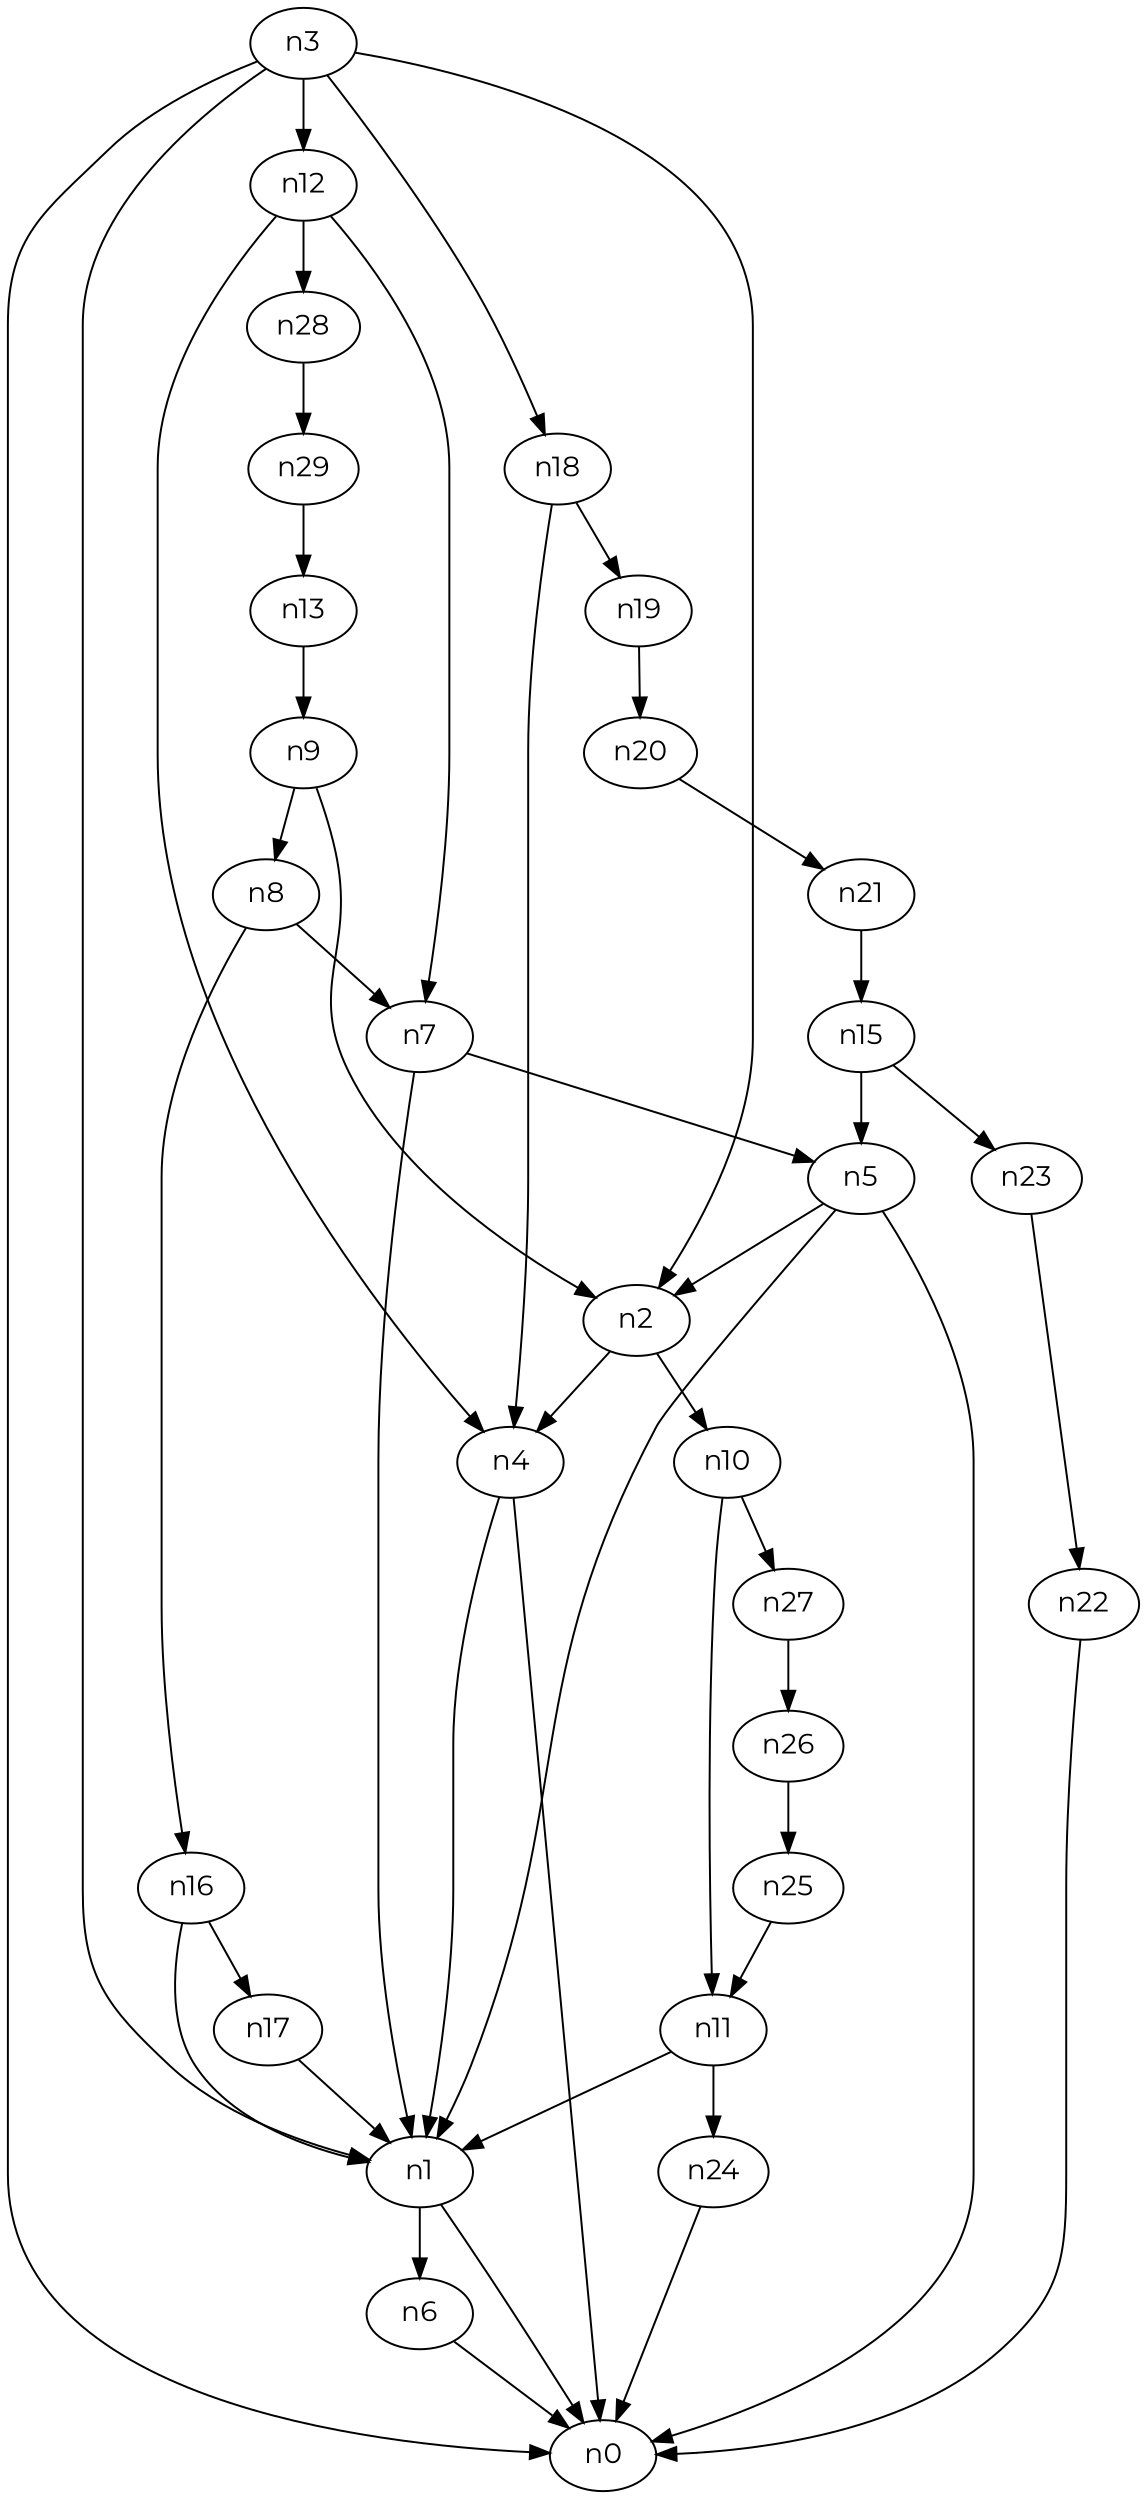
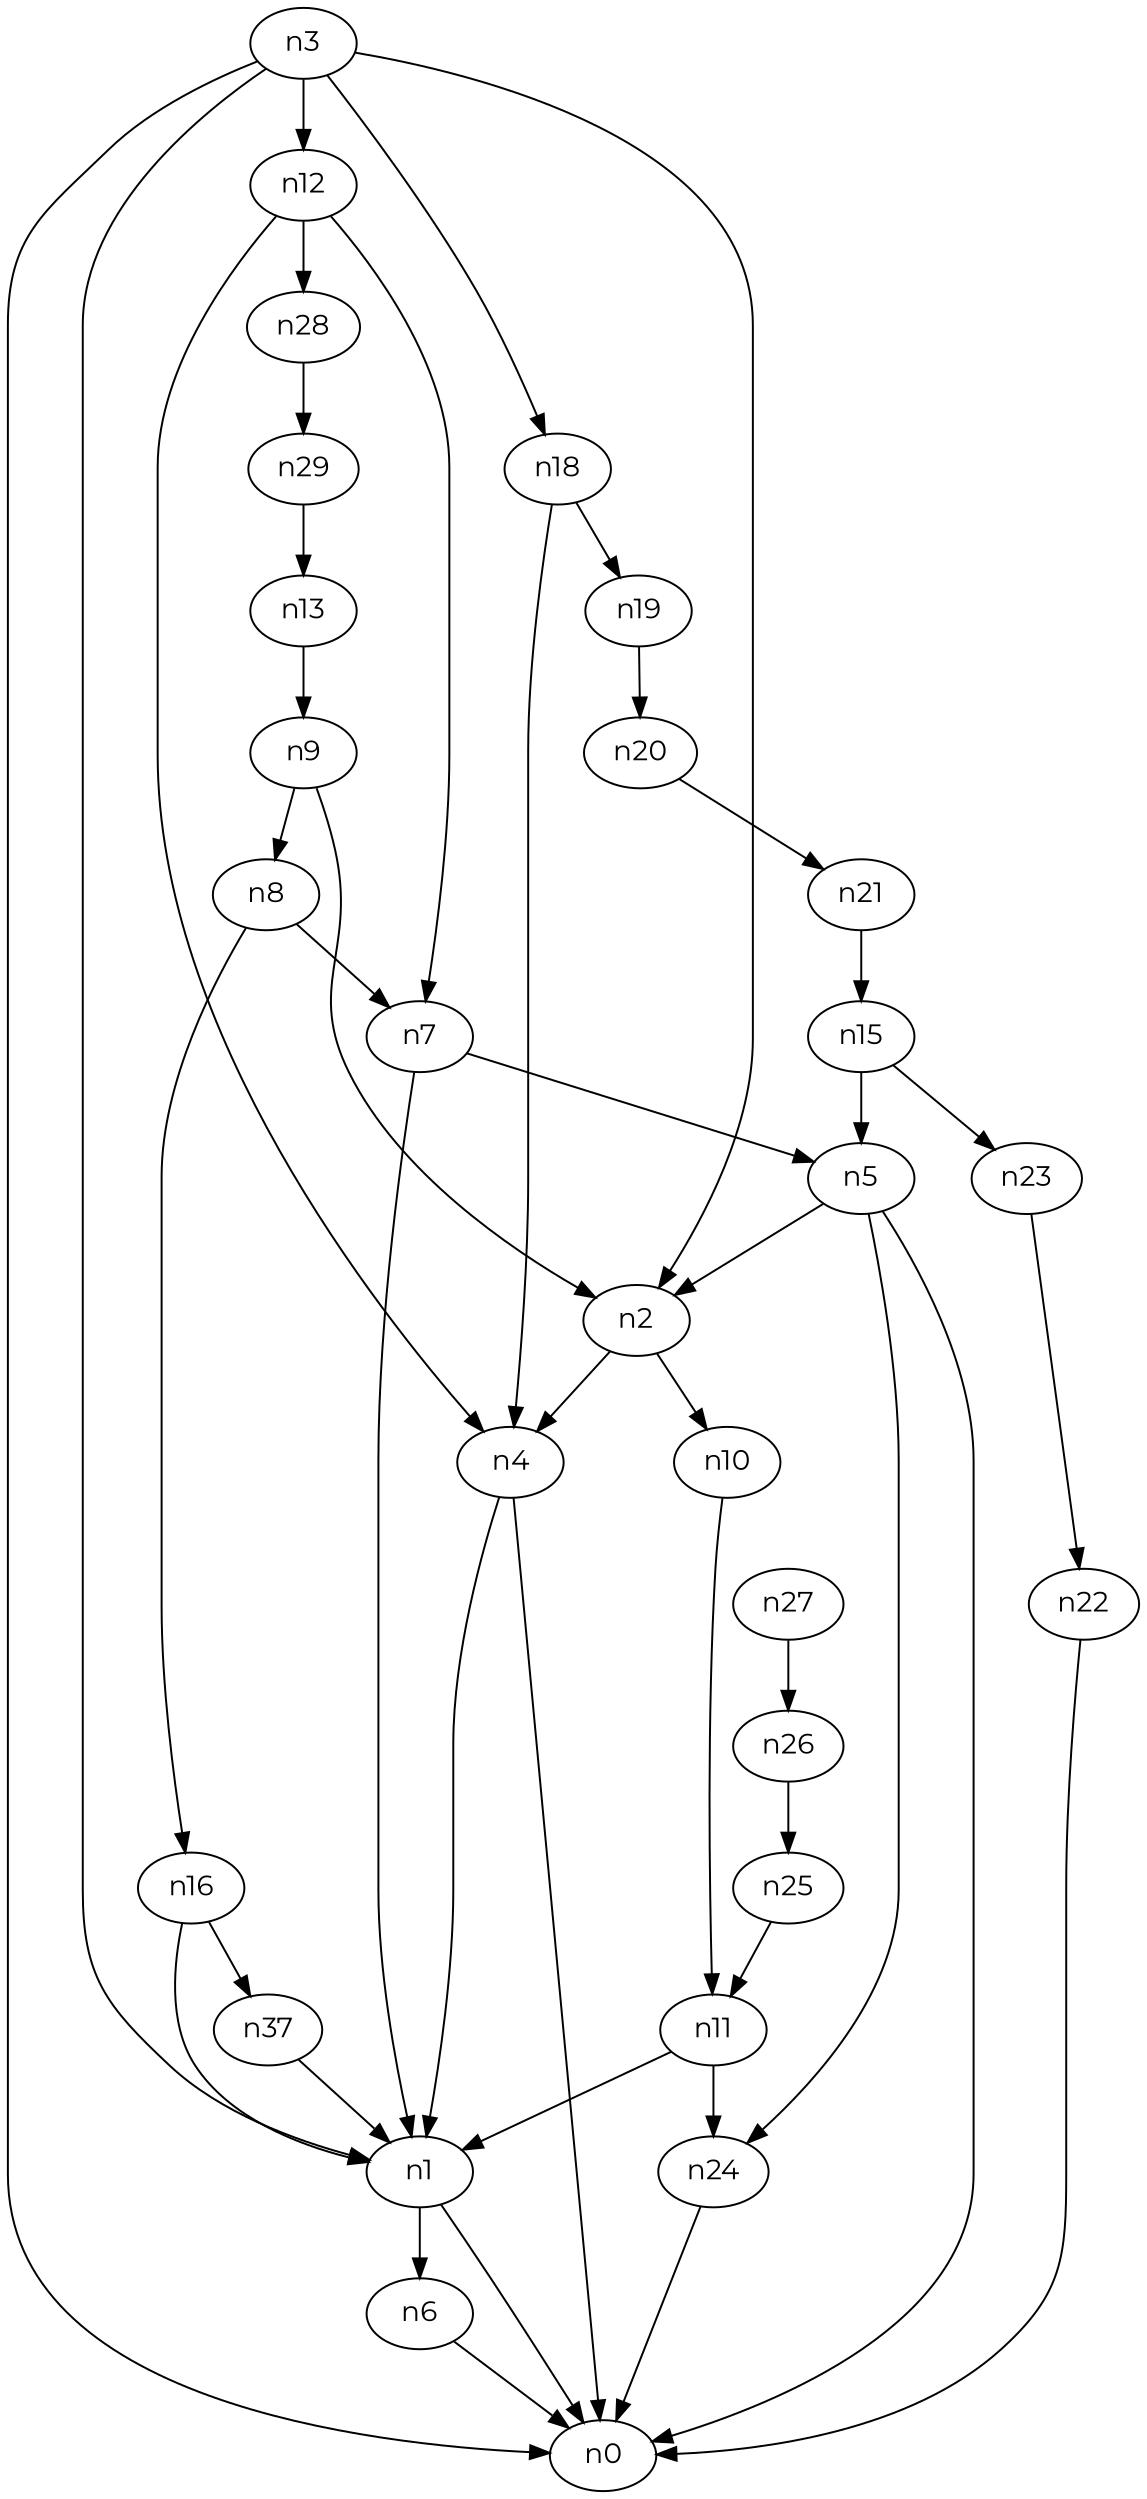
  digraph {
    fontname=Montserrat
    node [fontname=Montserrat]
    edge [fontname=Montserrat]
    n1
    n0
    n6
    n2
    n4
    n10
    n11
    n27
    n24
    n26
    n3
    n12
    n18
    n7
    n28
    n19
    n5
    n29
    n20
    n8
    n16
-   n17
+   n17 [label=n37]
    n9
    n25
    n13
    n15
    n23
    n22
    n21
    n1 -> n0
    n1 -> n6
    n6 -> n0
    n2 -> n4
    n2 -> n10
    n4 -> n1
    n4 -> n0
    n10 -> n11
-   n10 -> n27
    n11 -> n1
    n11 -> n24
    n27 -> n26
    n24 -> n0
    n26 -> n25
    n3 -> n1
    n3 -> n0
    n3 -> n2
    n3 -> n12
    n3 -> n18
    n12 -> n4
    n12 -> n7
    n12 -> n28
    n18 -> n4
    n18 -> n19
    n7 -> n1
    n7 -> n5
    n28 -> n29
    n19 -> n20
-   n5 -> n1
+   n5 -> n24
    n5 -> n0
    n5 -> n2
    n29 -> n13
    n20 -> n21
    n8 -> n7
    n8 -> n16
    n16 -> n1
    n16 -> n17
    n17 -> n1
    n9 -> n2
    n9 -> n8
    n25 -> n11
    n13 -> n9
    n15 -> n5
    n15 -> n23
    n23 -> n22
    n22 -> n0
    n21 -> n15
  }
